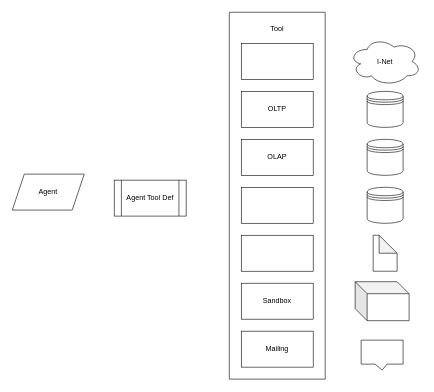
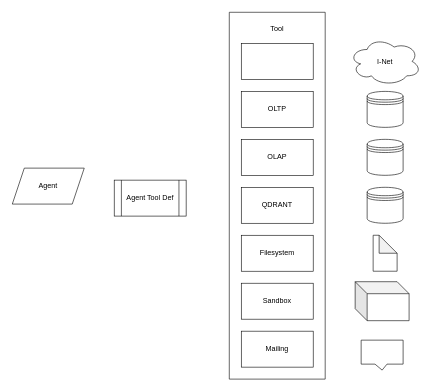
  <mxCell id="0" />
  <mxCell id="1" parent="0" />
  <mxCell id="2" value="" style="rounded=0;whiteSpace=wrap;html=1;" vertex="1" parent="1"><mxGeometry x="402" y="392" width="120" height="60" as="geometry" /></mxCell>
  <mxCell id="3" value="" style="swimlane;startSize=0;" vertex="1" parent="1"><mxGeometry x="382" y="20" width="160" height="612" as="geometry" /></mxCell>
  <mxCell id="4" value="Tool" style="text;html=1;align=center;verticalAlign=middle;whiteSpace=wrap;rounded=0;" vertex="1" parent="3"><mxGeometry x="50" y="12" width="60" height="30" as="geometry" /></mxCell>
  <mxCell id="5" value="" style="rounded=0;whiteSpace=wrap;html=1;" vertex="1" parent="1"><mxGeometry x="402" y="72" width="120" height="60" as="geometry" /></mxCell>
  <mxCell id="6" value="" style="rounded=0;whiteSpace=wrap;html=1;" vertex="1" parent="1"><mxGeometry x="402" y="152" width="120" height="60" as="geometry" /></mxCell>
  <mxCell id="7" value="" style="rounded=0;whiteSpace=wrap;html=1;" vertex="1" parent="1"><mxGeometry x="402" y="232" width="120" height="60" as="geometry" /></mxCell>
  <mxCell id="8" value="" style="rounded=0;whiteSpace=wrap;html=1;" vertex="1" parent="1"><mxGeometry x="402" y="312" width="120" height="60" as="geometry" /></mxCell>
+ <mxCell id="9" value="Filesystem" style="text;html=1;align=center;verticalAlign=middle;whiteSpace=wrap;rounded=0;" vertex="1" parent="1"><mxGeometry x="432" y="407" width="60" height="30" as="geometry" /></mxCell>
+ <mxCell id="10" value="QDRANT" style="text;html=1;align=center;verticalAlign=middle;whiteSpace=wrap;rounded=0;" vertex="1" parent="1"><mxGeometry x="432" y="327" width="60" height="30" as="geometry" /></mxCell>
  <mxCell id="11" value="OLAP" style="text;html=1;align=center;verticalAlign=middle;whiteSpace=wrap;rounded=0;" vertex="1" parent="1"><mxGeometry x="432" y="247" width="60" height="30" as="geometry" /></mxCell>
  <mxCell id="12" value="OLTP" style="text;html=1;align=center;verticalAlign=middle;whiteSpace=wrap;rounded=0;" vertex="1" parent="1"><mxGeometry x="432" y="167" width="60" height="30" as="geometry" /></mxCell>
  <mxCell id="13" value="" style="rounded=0;whiteSpace=wrap;html=1;" vertex="1" parent="1"><mxGeometry x="402" y="472" width="120" height="60" as="geometry" /></mxCell>
  <mxCell id="14" value="Sandbox" style="text;html=1;align=center;verticalAlign=middle;whiteSpace=wrap;rounded=0;" vertex="1" parent="1"><mxGeometry x="432" y="487" width="60" height="30" as="geometry" /></mxCell>
  <mxCell id="15" value="" style="rounded=0;whiteSpace=wrap;html=1;" vertex="1" parent="1"><mxGeometry x="402" y="552" width="120" height="60" as="geometry" /></mxCell>
  <mxCell id="16" value="Mailing" style="text;html=1;align=center;verticalAlign=middle;whiteSpace=wrap;rounded=0;" vertex="1" parent="1"><mxGeometry x="432" y="567" width="60" height="30" as="geometry" /></mxCell>
  <mxCell id="17" value="Agent Tool Def" style="shape=process;whiteSpace=wrap;html=1;backgroundOutline=1;" vertex="1" parent="1"><mxGeometry x="190" y="300" width="120" height="60" as="geometry" /></mxCell>
- <mxCell id="18" value="Agent" style="shape=parallelogram;perimeter=parallelogramPerimeter;whiteSpace=wrap;html=1;fixedSize=1;" vertex="1" parent="1"><mxGeometry x="20" y="290" width="120" height="60" as="geometry" /></mxCell>
+ <mxCell id="18" value="Agent" style="shape=parallelogram;perimeter=parallelogramPerimeter;whiteSpace=wrap;html=1;fixedSize=1;" vertex="1" parent="1"><mxGeometry x="20" y="280" width="120" height="60" as="geometry" /></mxCell>
  <mxCell id="19" value="I-Net" style="ellipse;shape=cloud;whiteSpace=wrap;html=1;" vertex="1" parent="1"><mxGeometry x="582" y="62" width="120" height="80" as="geometry" /></mxCell>
  <mxCell id="20" value="" style="shape=datastore;whiteSpace=wrap;html=1;" vertex="1" parent="1"><mxGeometry x="612" y="152" width="60" height="60" as="geometry" /></mxCell>
  <mxCell id="21" value="" style="shape=datastore;whiteSpace=wrap;html=1;" vertex="1" parent="1"><mxGeometry x="612" y="232" width="60" height="60" as="geometry" /></mxCell>
  <mxCell id="22" value="" style="shape=datastore;whiteSpace=wrap;html=1;" vertex="1" parent="1"><mxGeometry x="612" y="312" width="60" height="60" as="geometry" /></mxCell>
  <mxCell id="23" value="" style="shape=note;whiteSpace=wrap;html=1;backgroundOutline=1;darkOpacity=0.05;" vertex="1" parent="1"><mxGeometry x="622" y="392" width="40" height="60" as="geometry" /></mxCell>
  <mxCell id="24" value="" style="shape=callout;whiteSpace=wrap;html=1;perimeter=calloutPerimeter;size=10;position=0.33;" vertex="1" parent="1"><mxGeometry x="602" y="567" width="70" height="50" as="geometry" /></mxCell>
  <mxCell id="25" value="" style="shape=cube;whiteSpace=wrap;html=1;boundedLbl=1;backgroundOutline=1;darkOpacity=0.05;darkOpacity2=0.1;" vertex="1" parent="1"><mxGeometry x="592" y="469.5" width="90" height="65" as="geometry" /></mxCell>
